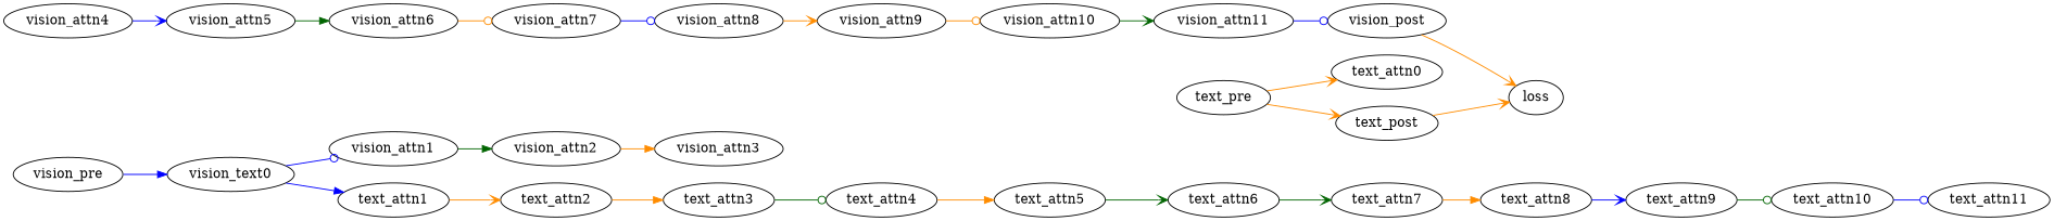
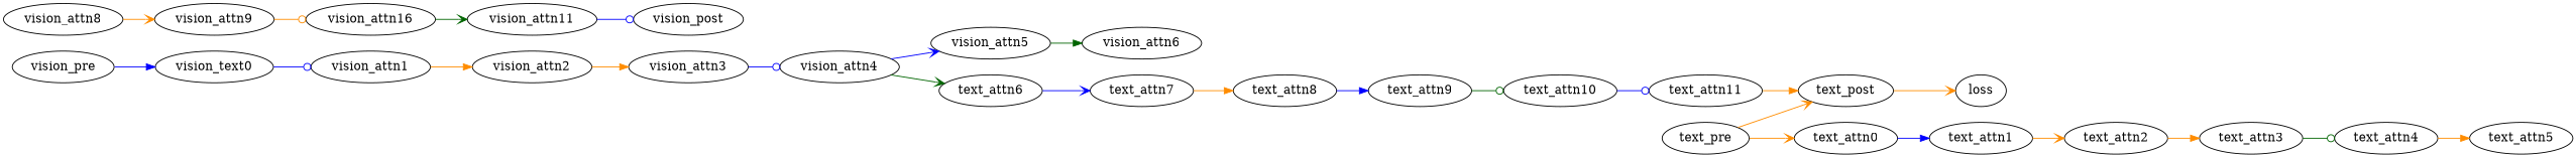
  digraph {
    rankdir=LR
    edge [arrowhead=vee color=darkorange map_out_in="0_0"]
    n1 [label=vision_pre]
    n2 [label=vision_text0]
    n3 [label=vision_attn1]
    n4 [label=vision_attn2]
    n5 [label=vision_attn3]
    n6 [label=vision_attn4]
    n7 [label=vision_attn5]
    n8 [label=vision_attn6]
-   n9 [label=vision_attn7]
    n10 [label=vision_attn8]
    n11 [label=vision_attn9]
-   n12 [label=vision_attn10]
+   n12 [label=vision_attn16]
    n13 [label=vision_attn11]
    n14 [label=vision_post]
    n15 [label=loss]
    n16 [label=text_pre]
    n17 [label=text_attn0]
    n18 [label=text_post]
    n19 [label=text_attn1]
    n20 [label=text_attn2]
    n21 [label=text_attn3]
    n22 [label=text_attn4]
    n23 [label=text_attn5]
    n24 [label=text_attn6]
    n25 [label=text_attn7]
    n26 [label=text_attn8]
    n27 [label=text_attn9]
    n28 [label=text_attn10]
    n29 [label=text_attn11]
    n1 -> n2 [arrowhead=normal color=blue]
    n2 -> n3 [arrowhead=odot color=blue]
-   n3 -> n4 [arrowhead=normal color=darkgreen]
+   n3 -> n4 [arrowhead=normal]
    n4 -> n5 [arrowhead=normal]
+   n5 -> n6 [arrowhead=odot color=blue]
    n6 -> n7 [color=blue]
    n7 -> n8 [arrowhead=normal color=darkgreen]
-   n8 -> n9 [arrowhead=odot]
-   n9 -> n10 [arrowhead=odot color=blue]
    n10 -> n11
    n11 -> n12 [arrowhead=odot]
    n12 -> n13 [color=darkgreen]
    n13 -> n14 [arrowhead=odot color=blue]
-   n14 -> n15
    n16 -> n17 [map_out_in="0_0,1_1"]
    n16 -> n18 [map_out_in="2_0"]
-   n2 -> n19 [arrowhead=normal color=blue map_out_in="0_0,1_1"]
+   n17 -> n19 [arrowhead=normal color=blue map_out_in="0_0,1_1"]
    n18 -> n15 [map_out_in="0_1,1_2"]
    n19 -> n20 [map_out_in="0_0,1_1"]
    n20 -> n21 [arrowhead=normal map_out_in="0_0,1_1"]
    n21 -> n22 [arrowhead=odot color=darkgreen map_out_in="0_0,1_1"]
    n22 -> n23 [arrowhead=normal map_out_in="0_0,1_1"]
-   n23 -> n24 [color=darkgreen map_out_in="0_0,1_1"]
-   n24 -> n25 [color=darkgreen map_out_in="0_0,1_1"]
+   n6 -> n24 [color=darkgreen map_out_in="0_0,1_1"]
+   n24 -> n25 [color=blue map_out_in="0_0,1_1"]
    n25 -> n26 [arrowhead=normal map_out_in="0_0,1_1"]
-   n26 -> n27 [color=blue map_out_in="0_0,1_1"]
+   n26 -> n27 [arrowhead=normal color=blue map_out_in="0_0,1_1"]
    n27 -> n28 [arrowhead=odot color=darkgreen map_out_in="0_0,1_1"]
    n28 -> n29 [arrowhead=odot color=blue map_out_in="0_0,1_1"]
+   n29 -> n18 [arrowhead=normal map_out_in="0_1"]
  }
